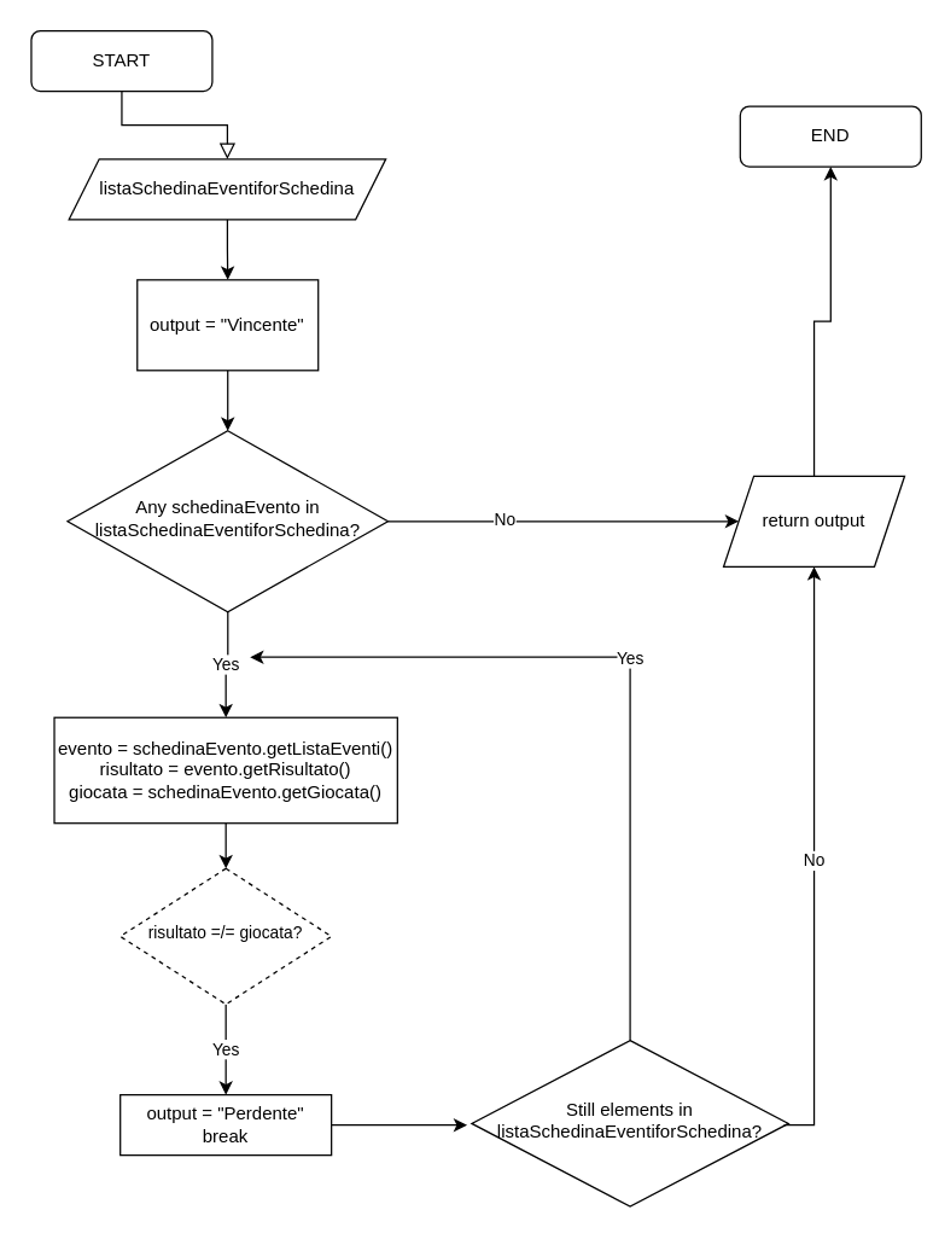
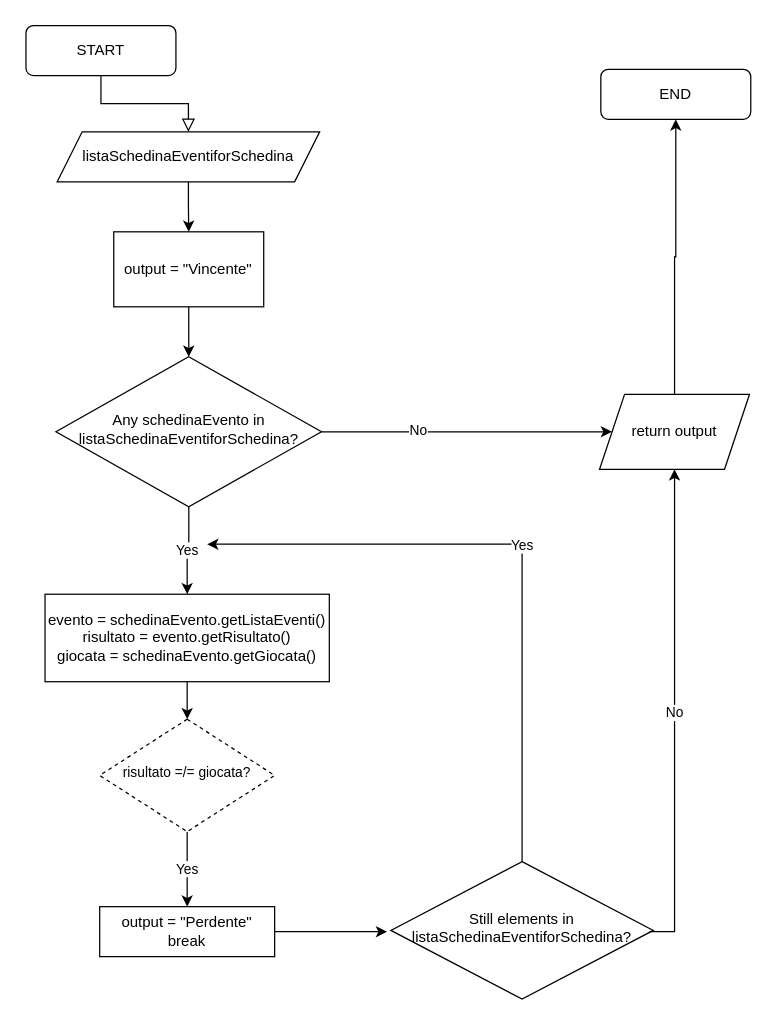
  <mxCell id="0" />
  <mxCell id="1" parent="0" />
  <mxCell id="2" value="" style="rounded=0;html=1;jettySize=auto;orthogonalLoop=1;fontSize=11;endArrow=block;endFill=0;endSize=8;strokeWidth=1;shadow=0;labelBackgroundColor=none;edgeStyle=orthogonalEdgeStyle;entryX=0.5;entryY=0;entryDx=0;entryDy=0;" parent="1" source="3" target="18" edge="1"><mxGeometry relative="1" as="geometry"><mxPoint x="150" y="115" as="targetPoint" /></mxGeometry></mxCell>
  <mxCell id="3" value="START" style="rounded=1;whiteSpace=wrap;html=1;fontSize=12;glass=0;strokeWidth=1;shadow=0;" parent="1" vertex="1"><mxGeometry x="20" y="20" width="120" height="40" as="geometry" /></mxCell>
  <mxCell id="4" style="edgeStyle=orthogonalEdgeStyle;rounded=0;orthogonalLoop=1;jettySize=auto;html=1;exitX=0.5;exitY=1;exitDx=0;exitDy=0;entryX=0.5;entryY=0;entryDx=0;entryDy=0;" parent="1" source="18" target="23" edge="1"><mxGeometry relative="1" as="geometry"><mxPoint x="150" y="145" as="sourcePoint" /></mxGeometry></mxCell>
  <mxCell id="5" value="Yes" style="edgeStyle=orthogonalEdgeStyle;rounded=0;orthogonalLoop=1;jettySize=auto;html=1;entryX=0.5;entryY=0;entryDx=0;entryDy=0;" parent="1" source="8" target="10" edge="1"><mxGeometry relative="1" as="geometry" /></mxCell>
  <mxCell id="6" style="edgeStyle=orthogonalEdgeStyle;rounded=0;orthogonalLoop=1;jettySize=auto;html=1;entryX=0;entryY=0.5;entryDx=0;entryDy=0;fontSize=11;" parent="1" source="8" target="20" edge="1"><mxGeometry relative="1" as="geometry"><mxPoint x="589" y="385" as="targetPoint" /></mxGeometry></mxCell>
  <mxCell id="7" value="No" style="edgeLabel;html=1;align=center;verticalAlign=middle;resizable=0;points=[];fontSize=11;" parent="6" vertex="1" connectable="0"><mxGeometry x="-0.337" y="2" relative="1" as="geometry"><mxPoint as="offset" /></mxGeometry></mxCell>
  <mxCell id="8" value="Any schedinaEvento in listaSchedinaEventiforSchedina?" style="rhombus;whiteSpace=wrap;html=1;shadow=0;fontFamily=Helvetica;fontSize=12;align=center;strokeWidth=1;spacing=6;spacingTop=-4;" parent="1" vertex="1"><mxGeometry x="44" y="285" width="212.5" height="120" as="geometry" /></mxCell>
  <mxCell id="9" style="edgeStyle=orthogonalEdgeStyle;rounded=0;orthogonalLoop=1;jettySize=auto;html=1;exitX=0.5;exitY=1;exitDx=0;exitDy=0;entryX=0.5;entryY=0;entryDx=0;entryDy=0;" parent="1" source="10" target="12" edge="1"><mxGeometry relative="1" as="geometry" /></mxCell>
  <mxCell id="10" value="&lt;div&gt;&lt;span style=&quot;background-color: initial;&quot;&gt;evento = schedinaEvento.getListaEventi()&lt;/span&gt;&lt;br&gt;&lt;/div&gt;&lt;div&gt;&lt;div&gt;risultato = evento.getRisultato()&lt;/div&gt;&lt;div&gt;&lt;span style=&quot;background-color: initial;&quot;&gt;giocata = schedinaEvento.getGiocata()&lt;/span&gt;&lt;/div&gt;&lt;/div&gt;" style="rounded=0;whiteSpace=wrap;html=1;align=center;" parent="1" vertex="1"><mxGeometry x="35.25" y="475" width="227.5" height="70" as="geometry" /></mxCell>
  <mxCell id="11" value="Yes" style="edgeStyle=orthogonalEdgeStyle;rounded=0;orthogonalLoop=1;jettySize=auto;html=1;entryX=0.5;entryY=0;entryDx=0;entryDy=0;" parent="1" source="12" target="14" edge="1"><mxGeometry relative="1" as="geometry" /></mxCell>
  <mxCell id="12" value="risultato =/= giocata?" style="rhombus;whiteSpace=wrap;html=1;shadow=0;fontFamily=Helvetica;fontSize=11;align=center;strokeWidth=1;spacing=6;spacingTop=-4;verticalAlign=middle;dashed=1;" parent="1" vertex="1"><mxGeometry x="79" y="575" width="140" height="90" as="geometry" /></mxCell>
  <mxCell id="13" style="edgeStyle=orthogonalEdgeStyle;rounded=0;orthogonalLoop=1;jettySize=auto;html=1;entryX=0;entryY=0.5;entryDx=0;entryDy=0;fontSize=11;" parent="1" source="14" edge="1"><mxGeometry relative="1" as="geometry"><mxPoint x="309" y="745" as="targetPoint" /></mxGeometry></mxCell>
  <mxCell id="14" value="&lt;div&gt;&lt;span style=&quot;&quot;&gt;&#09;&#09;&#09;&#09;&lt;/span&gt;output = &quot;Perdente&quot;&lt;/div&gt;&lt;div&gt;&lt;span style=&quot;&quot;&gt;&#09;&#09;&#09;&#09;&lt;/span&gt;break&lt;/div&gt;" style="rounded=0;whiteSpace=wrap;html=1;align=center;" parent="1" vertex="1"><mxGeometry x="79" y="725" width="140" height="40" as="geometry" /></mxCell>
  <mxCell id="15" value="Yes" style="edgeStyle=orthogonalEdgeStyle;rounded=0;orthogonalLoop=1;jettySize=auto;html=1;fontSize=11;exitX=0.5;exitY=0;exitDx=0;exitDy=0;" parent="1" source="16" edge="1"><mxGeometry relative="1" as="geometry"><mxPoint x="165" y="435" as="targetPoint" /><Array as="points"><mxPoint x="417" y="435" /></Array><mxPoint x="414" y="690" as="sourcePoint" /></mxGeometry></mxCell>
  <mxCell id="16" value="Still elements in listaSchedinaEventiforSchedina?" style="rhombus;whiteSpace=wrap;html=1;shadow=0;fontFamily=Helvetica;fontSize=12;align=center;strokeWidth=1;spacing=6;spacingTop=-4;" parent="1" vertex="1"><mxGeometry x="312" y="689" width="210" height="110" as="geometry" /></mxCell>
  <mxCell id="17" value="No" style="edgeStyle=orthogonalEdgeStyle;rounded=0;orthogonalLoop=1;jettySize=auto;html=1;exitX=1;exitY=0.5;exitDx=0;exitDy=0;entryX=0.5;entryY=1;entryDx=0;entryDy=0;fontSize=11;endArrow=classic;endFill=1;" parent="1" target="20" edge="1"><mxGeometry relative="1" as="geometry"><mxPoint x="519" y="745" as="sourcePoint" /><mxPoint x="589" y="425" as="targetPoint" /><Array as="points"><mxPoint x="539" y="745" /></Array></mxGeometry></mxCell>
  <mxCell id="18" value="listaSchedinaEventiforSchedina" style="shape=parallelogram;perimeter=parallelogramPerimeter;whiteSpace=wrap;html=1;fixedSize=1;" parent="1" vertex="1"><mxGeometry x="45" y="105" width="210" height="40" as="geometry" /></mxCell>
  <mxCell id="19" style="edgeStyle=orthogonalEdgeStyle;rounded=0;orthogonalLoop=1;jettySize=auto;html=1;entryX=0.5;entryY=1;entryDx=0;entryDy=0;" edge="1" parent="1" source="20" target="21"><mxGeometry relative="1" as="geometry" /></mxCell>
  <mxCell id="20" value="return output" style="shape=parallelogram;perimeter=parallelogramPerimeter;whiteSpace=wrap;html=1;fixedSize=1;" vertex="1" parent="1"><mxGeometry x="479" y="315" width="120" height="60" as="geometry" /></mxCell>
- <mxCell id="21" value="END" style="rounded=1;whiteSpace=wrap;html=1;fontSize=12;glass=0;strokeWidth=1;shadow=0;" vertex="1" parent="1"><mxGeometry x="490" y="70" width="120" height="40" as="geometry" /></mxCell>
+ <mxCell id="21" value="END" style="rounded=1;whiteSpace=wrap;html=1;fontSize=12;glass=0;strokeWidth=1;shadow=0;" vertex="1" parent="1"><mxGeometry x="480" y="55" width="120" height="40" as="geometry" /></mxCell>
  <mxCell id="22" style="edgeStyle=orthogonalEdgeStyle;rounded=0;orthogonalLoop=1;jettySize=auto;html=1;entryX=0.5;entryY=0;entryDx=0;entryDy=0;" edge="1" parent="1" source="23" target="8"><mxGeometry relative="1" as="geometry" /></mxCell>
  <mxCell id="23" value="&lt;div&gt;output = &quot;Vincente&quot;&lt;/div&gt;" style="rounded=0;whiteSpace=wrap;html=1;" vertex="1" parent="1"><mxGeometry x="90.25" y="185" width="120" height="60" as="geometry" /></mxCell>
